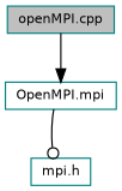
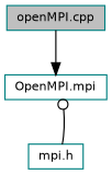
  digraph {
    node [color=teal fillcolor=white fontname=Helvetica fontsize=10 shape=record style=filled]
    edge [color=black fontname=Helvetica fontsize=10 labelfontname=Helvetica labelfontsize=10 style=solid]
    n1 [fillcolor=grey75 fontcolor=black height=0.2 label="openMPI.cpp" width=0.4]
    n2 [height=0.2 label="OpenMPI.mpi" width=0.4]
    n3 [height=0.2 label="mpi.h" width=0.4]
    n1 -> n2 [arrowhead=normal]
-   n2 -> n3 [arrowhead=odot]
+   n3 -> n2 [arrowhead=odot]
  }
